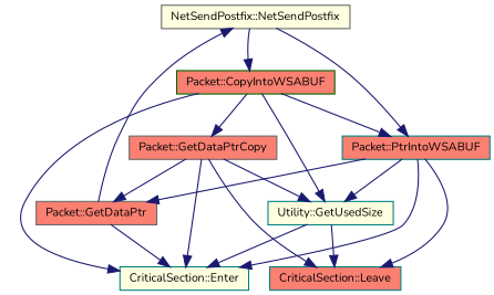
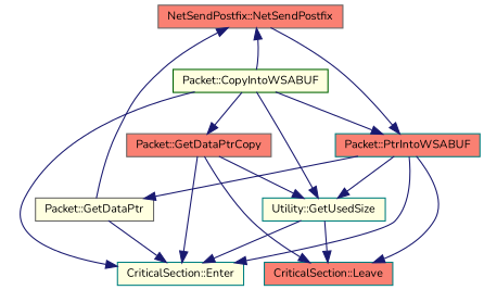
  digraph {
    fontname=Nunito
    rankdir=TB
    node [color=teal fillcolor=salmon fontname=Nunito fontsize=10 shape=record style=filled]
    edge [color=midnightblue fontname=Nunito fontsize=10 labelfontname=FreeSans labelfontsize=10 style=solid]
-   n1 [color=gray40 fillcolor=lightyellow fontcolor=black height=0.2 label="NetSendPostfix::NetSendPostfix" width=0.4]
-   n2 [color=darkgreen height=0.2 label="Packet::CopyIntoWSABUF" width=0.4]
+   n1 [color=gray40 fontcolor=black height=0.2 label="NetSendPostfix::NetSendPostfix" width=0.4]
+   n2 [color=darkgreen fillcolor=lightyellow height=0.2 label="Packet::CopyIntoWSABUF" width=0.4]
    n3 [height=0.2 label="Packet::PtrIntoWSABUF" width=0.4]
    n4 [fillcolor=lightyellow height=0.2 label="CriticalSection::Enter" width=0.4]
    n5 [color=gray40 height=0.2 label="Packet::GetDataPtrCopy" width=0.4]
    n6 [fillcolor=lightyellow height=0.2 label="Utility::GetUsedSize" width=0.4]
    n7 [height=0.2 label="CriticalSection::Leave" width=0.4]
-   n8 [color=gray40 height=0.2 label="Packet::GetDataPtr" width=0.4]
-   n1 -> n2
+   n8 [color=gray40 fillcolor=lightyellow height=0.2 label="Packet::GetDataPtr" width=0.4]
+   n2 -> n1
    n1 -> n3
    n2 -> n3
    n2 -> n4
    n2 -> n5
    n2 -> n6
    n3 -> n4
    n3 -> n6
    n3 -> n7
    n3 -> n8
    n5 -> n4
    n5 -> n6
    n5 -> n7
-   n5 -> n8
    n6 -> n4
    n6 -> n7
    n8 -> n1
    n8 -> n4
  }
